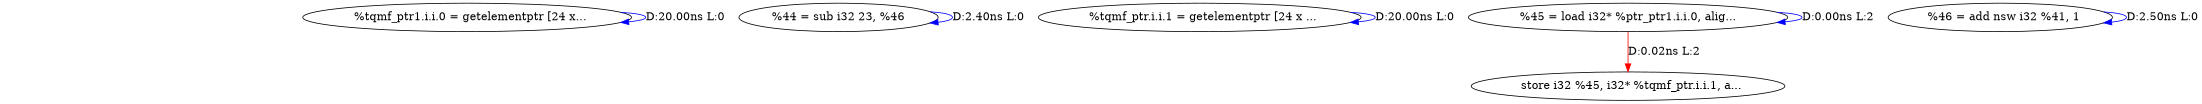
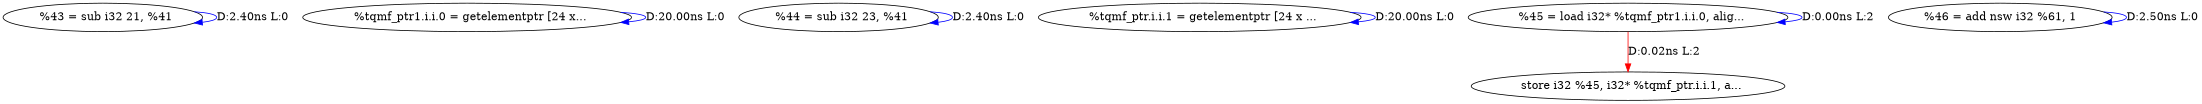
  digraph {
    edge [color=blue]
+   n1 [label="  %43 = sub i32 21, %41"]
    n2 [label="  %tqmf_ptr1.i.i.0 = getelementptr [24 x..."]
-   n3 [label="%44 = sub i32 23, %46"]
+   n3 [label="  %44 = sub i32 23, %41"]
    n4 [label="  %tqmf_ptr.i.i.1 = getelementptr [24 x ..."]
-   n5 [label="%45 = load i32* %ptr_ptr1.i.i.0, alig..."]
+   n5 [label="  %45 = load i32* %tqmf_ptr1.i.i.0, alig..."]
    n6 [label="  store i32 %45, i32* %tqmf_ptr.i.i.1, a..."]
-   n7 [label="  %46 = add nsw i32 %41, 1"]
+   n7 [label="%46 = add nsw i32 %61, 1"]
+   n1 -> n1 [label="D:2.40ns L:0"]
    n2 -> n2 [label="D:20.00ns L:0"]
    n3 -> n3 [label="D:2.40ns L:0"]
    n4 -> n4 [label="D:20.00ns L:0"]
    n5 -> n5 [label="D:0.00ns L:2"]
    n5 -> n6 [color=red label="D:0.02ns L:2"]
    n7 -> n7 [label="D:2.50ns L:0"]
  }
